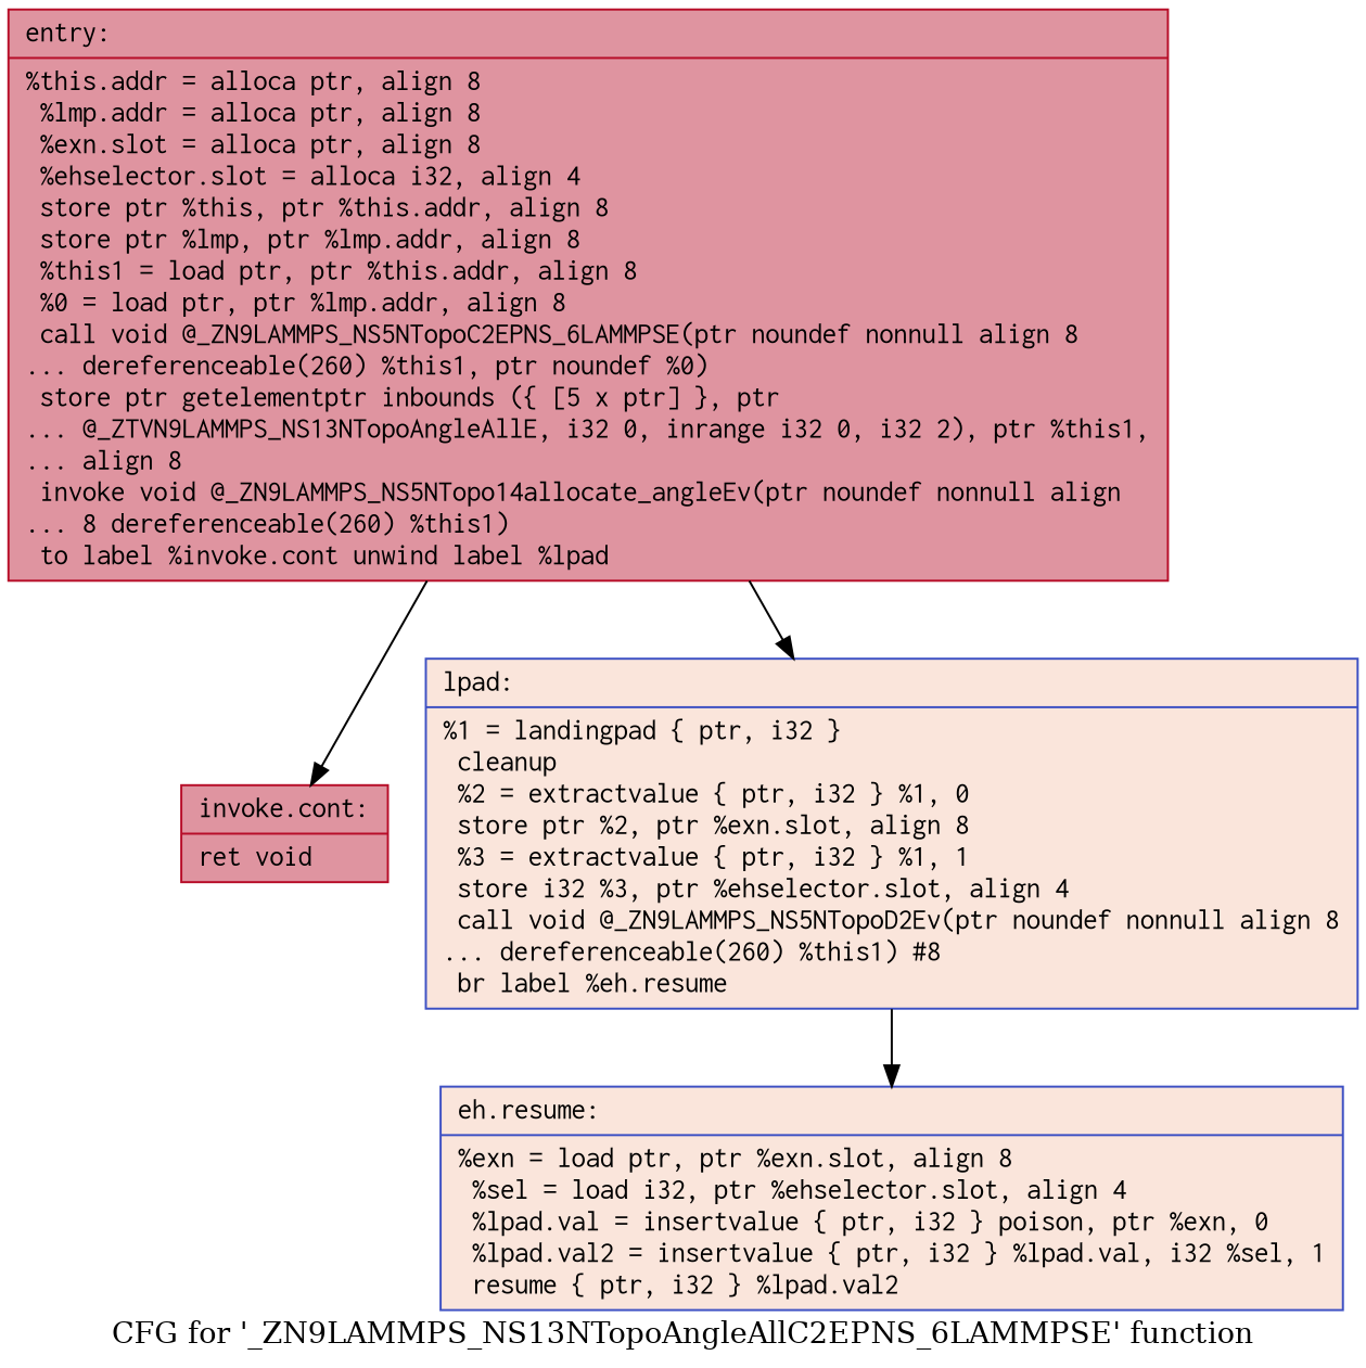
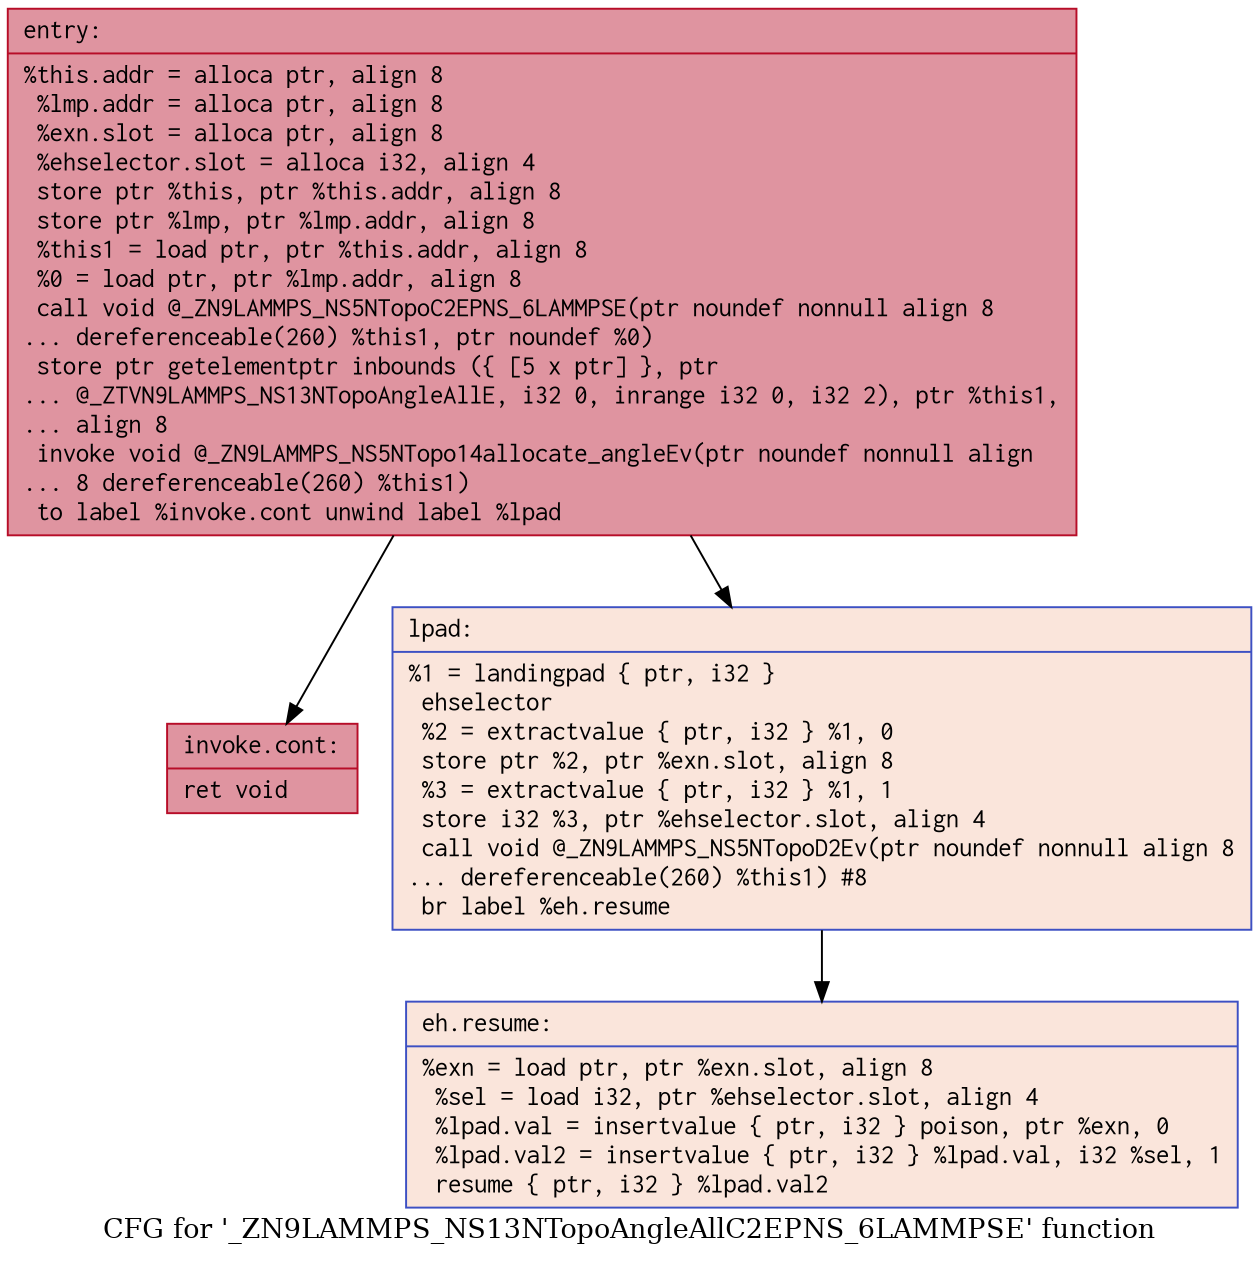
  digraph {
    label="CFG for '_ZN9LAMMPS_NS13NTopoAngleAllC2EPNS_6LAMMPSE' function"
    node [color="#b70d28ff" fillcolor="#b70d2870" fontname=Courier shape=record style=filled]
    n1 [label="{entry:\l|  %this.addr = alloca ptr, align 8\l  %lmp.addr = alloca ptr, align 8\l  %exn.slot = alloca ptr, align 8\l  %ehselector.slot = alloca i32, align 4\l  store ptr %this, ptr %this.addr, align 8\l  store ptr %lmp, ptr %lmp.addr, align 8\l  %this1 = load ptr, ptr %this.addr, align 8\l  %0 = load ptr, ptr %lmp.addr, align 8\l  call void @_ZN9LAMMPS_NS5NTopoC2EPNS_6LAMMPSE(ptr noundef nonnull align 8\l... dereferenceable(260) %this1, ptr noundef %0)\l  store ptr getelementptr inbounds (\{ [5 x ptr] \}, ptr\l... @_ZTVN9LAMMPS_NS13NTopoAngleAllE, i32 0, inrange i32 0, i32 2), ptr %this1,\l... align 8\l  invoke void @_ZN9LAMMPS_NS5NTopo14allocate_angleEv(ptr noundef nonnull align\l... 8 dereferenceable(260) %this1)\l          to label %invoke.cont unwind label %lpad\l}"]
    n2 [label="{invoke.cont:\l|  ret void\l}"]
-   n3 [color="#3d50c3ff" fillcolor="#f4c5ad70" label="{lpad:\l|  %1 = landingpad \{ ptr, i32 \}\l          cleanup\l  %2 = extractvalue \{ ptr, i32 \} %1, 0\l  store ptr %2, ptr %exn.slot, align 8\l  %3 = extractvalue \{ ptr, i32 \} %1, 1\l  store i32 %3, ptr %ehselector.slot, align 4\l  call void @_ZN9LAMMPS_NS5NTopoD2Ev(ptr noundef nonnull align 8\l... dereferenceable(260) %this1) #8\l  br label %eh.resume\l}"]
+   n3 [color="#3d50c3ff" fillcolor="#f4c5ad70" label="{lpad:\l|  %1 = landingpad \{ ptr, i32 \}\l          ehselector\l  %2 = extractvalue \{ ptr, i32 \} %1, 0\l  store ptr %2, ptr %exn.slot, align 8\l  %3 = extractvalue \{ ptr, i32 \} %1, 1\l  store i32 %3, ptr %ehselector.slot, align 4\l  call void @_ZN9LAMMPS_NS5NTopoD2Ev(ptr noundef nonnull align 8\l... dereferenceable(260) %this1) #8\l  br label %eh.resume\l}"]
    n4 [color="#3d50c3ff" fillcolor="#f4c5ad70" label="{eh.resume:\l|  %exn = load ptr, ptr %exn.slot, align 8\l  %sel = load i32, ptr %ehselector.slot, align 4\l  %lpad.val = insertvalue \{ ptr, i32 \} poison, ptr %exn, 0\l  %lpad.val2 = insertvalue \{ ptr, i32 \} %lpad.val, i32 %sel, 1\l  resume \{ ptr, i32 \} %lpad.val2\l}"]
    n1 -> n2
    n1 -> n3
    n3 -> n4
  }
